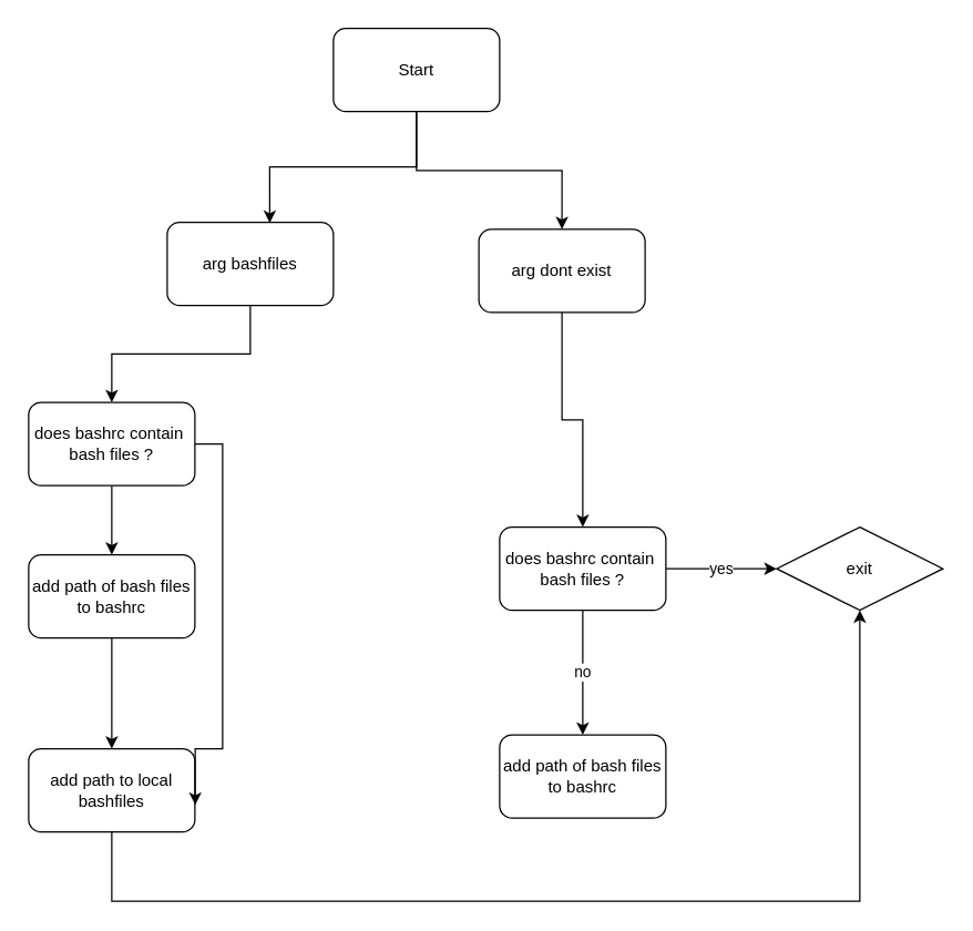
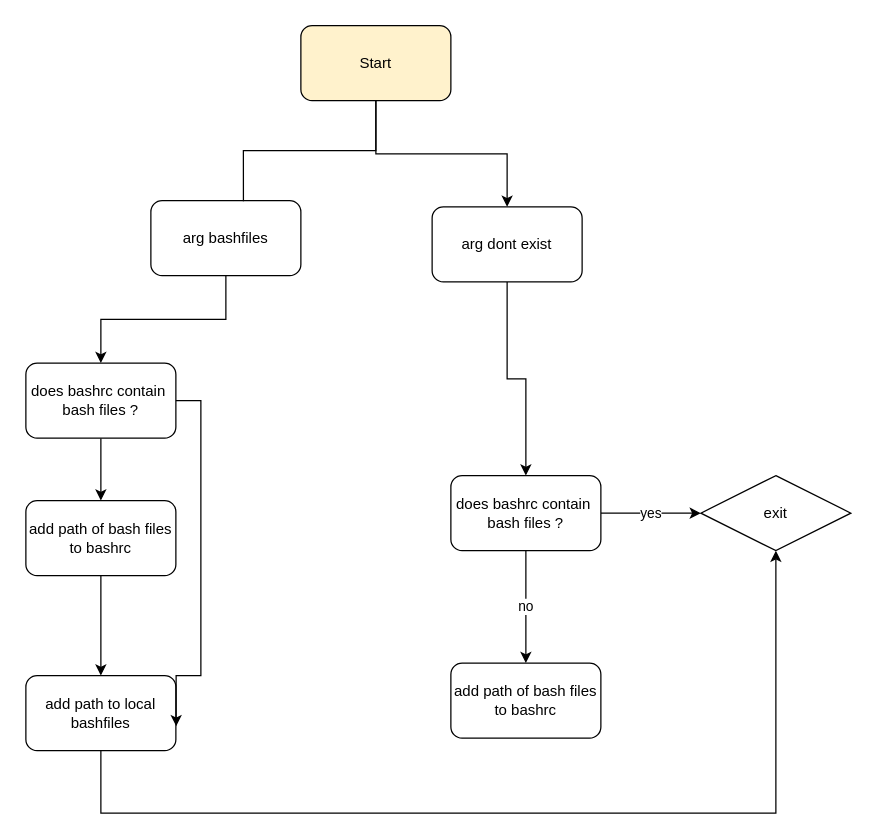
  <mxCell id="0" />
  <mxCell id="1" parent="0" />
  <mxCell id="2" style="edgeStyle=orthogonalEdgeStyle;rounded=0;orthogonalLoop=1;jettySize=auto;html=1;" edge="1" parent="1" source="3" target="7"><mxGeometry relative="1" as="geometry" /></mxCell>
- <mxCell id="3" value="Start" style="rounded=1;whiteSpace=wrap;html=1;" vertex="1" parent="1"><mxGeometry x="240" y="20" width="120" height="60" as="geometry" /></mxCell>
+ <mxCell id="3" value="Start" style="rounded=1;whiteSpace=wrap;html=1;fillColor=#fff2cc;" vertex="1" parent="1"><mxGeometry x="240" y="20" width="120" height="60" as="geometry" /></mxCell>
  <mxCell id="4" style="edgeStyle=orthogonalEdgeStyle;rounded=0;orthogonalLoop=1;jettySize=auto;html=1;entryX=0.5;entryY=0;entryDx=0;entryDy=0;" edge="1" parent="1" source="5" target="17"><mxGeometry relative="1" as="geometry" /></mxCell>
  <mxCell id="5" value="arg bashfiles" style="rounded=1;whiteSpace=wrap;html=1;" vertex="1" parent="1"><mxGeometry x="120" y="160" width="120" height="60" as="geometry" /></mxCell>
  <mxCell id="6" value="" style="edgeStyle=orthogonalEdgeStyle;rounded=0;orthogonalLoop=1;jettySize=auto;html=1;" edge="1" parent="1" source="7" target="11"><mxGeometry relative="1" as="geometry" /></mxCell>
  <mxCell id="7" value="arg dont exist" style="rounded=1;whiteSpace=wrap;html=1;" vertex="1" parent="1"><mxGeometry x="345" y="165" width="120" height="60" as="geometry" /></mxCell>
- <mxCell id="8" style="edgeStyle=orthogonalEdgeStyle;rounded=0;orthogonalLoop=1;jettySize=auto;html=1;entryX=0.617;entryY=0.007;entryDx=0;entryDy=0;entryPerimeter=0;" edge="1" parent="1" source="3" target="5"><mxGeometry relative="1" as="geometry" /></mxCell>
+ <mxCell id="8" style="edgeStyle=orthogonalEdgeStyle;rounded=0;orthogonalLoop=1;jettySize=auto;html=1;entryX=0.617;entryY=0.007;entryDx=0;entryDy=0;entryPerimeter=0;endArrow=none;" edge="1" parent="1" source="3" target="5"><mxGeometry relative="1" as="geometry" /></mxCell>
  <mxCell id="9" value="yes" style="edgeStyle=orthogonalEdgeStyle;rounded=0;orthogonalLoop=1;jettySize=auto;html=1;" edge="1" parent="1" source="11" target="14"><mxGeometry relative="1" as="geometry" /></mxCell>
  <mxCell id="10" value="no" style="edgeStyle=orthogonalEdgeStyle;rounded=0;orthogonalLoop=1;jettySize=auto;html=1;entryX=0.5;entryY=0;entryDx=0;entryDy=0;" edge="1" parent="1" source="11" target="15"><mxGeometry relative="1" as="geometry" /></mxCell>
  <mxCell id="11" value="does bashrc contain&amp;nbsp;&lt;div&gt;bash files ?&lt;/div&gt;" style="whiteSpace=wrap;html=1;rounded=1;" vertex="1" parent="1"><mxGeometry x="360" y="380" width="120" height="60" as="geometry" /></mxCell>
  <mxCell id="12" style="edgeStyle=orthogonalEdgeStyle;rounded=0;orthogonalLoop=1;jettySize=auto;html=1;" edge="1" parent="1" source="13" target="14"><mxGeometry relative="1" as="geometry"><Array as="points"><mxPoint x="80" y="650" /><mxPoint x="620" y="650" /></Array></mxGeometry></mxCell>
  <mxCell id="13" value="add path to local bashfiles" style="whiteSpace=wrap;html=1;rounded=1;" vertex="1" parent="1"><mxGeometry x="20" y="540" width="120" height="60" as="geometry" /></mxCell>
  <mxCell id="14" value="exit" style="rhombus;whiteSpace=wrap;html=1;" vertex="1" parent="1"><mxGeometry x="560" y="380" width="120" height="60" as="geometry" /></mxCell>
  <mxCell id="15" value="add path of bash files to bashrc" style="whiteSpace=wrap;html=1;rounded=1;" vertex="1" parent="1"><mxGeometry x="360" y="530" width="120" height="60" as="geometry" /></mxCell>
  <mxCell id="16" value="" style="edgeStyle=orthogonalEdgeStyle;rounded=0;orthogonalLoop=1;jettySize=auto;html=1;" edge="1" parent="1" source="17" target="19"><mxGeometry relative="1" as="geometry" /></mxCell>
  <mxCell id="17" value="does bashrc contain&amp;nbsp;&lt;div&gt;bash files ?&lt;/div&gt;" style="whiteSpace=wrap;html=1;rounded=1;" vertex="1" parent="1"><mxGeometry x="20" y="290" width="120" height="60" as="geometry" /></mxCell>
  <mxCell id="18" style="edgeStyle=orthogonalEdgeStyle;rounded=0;orthogonalLoop=1;jettySize=auto;html=1;" edge="1" parent="1" source="19" target="13"><mxGeometry relative="1" as="geometry" /></mxCell>
  <mxCell id="19" value="add path of bash files to bashrc" style="whiteSpace=wrap;html=1;rounded=1;" vertex="1" parent="1"><mxGeometry x="20" y="400" width="120" height="60" as="geometry" /></mxCell>
  <mxCell id="20" style="edgeStyle=orthogonalEdgeStyle;rounded=0;orthogonalLoop=1;jettySize=auto;html=1;entryX=1.002;entryY=0.674;entryDx=0;entryDy=0;entryPerimeter=0;" edge="1" parent="1" source="17" target="13"><mxGeometry relative="1" as="geometry"><Array as="points"><mxPoint x="160" y="320" /><mxPoint x="160" y="540" /></Array></mxGeometry></mxCell>
